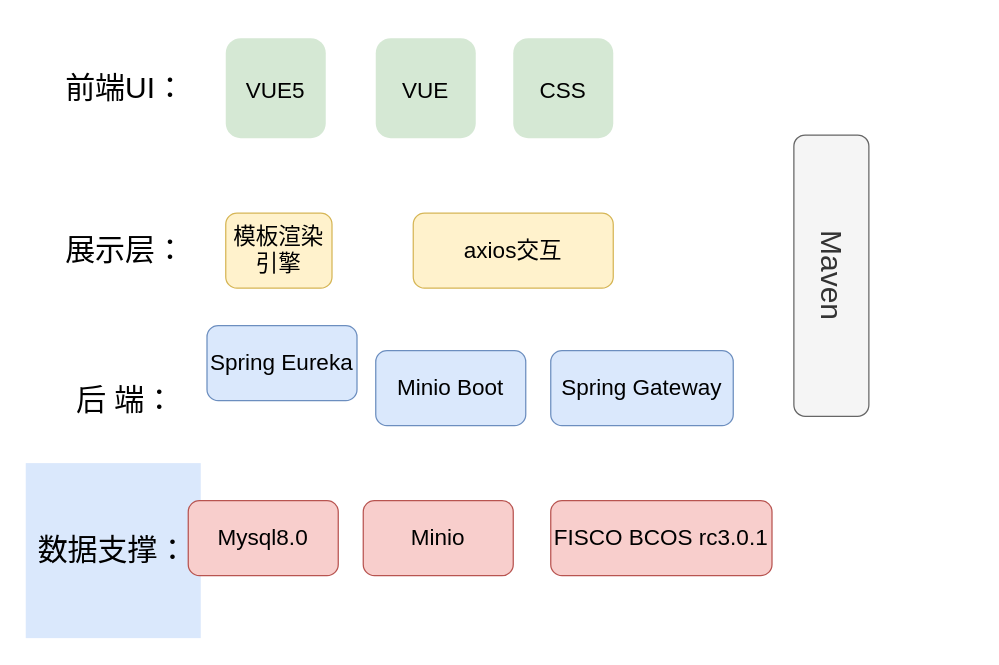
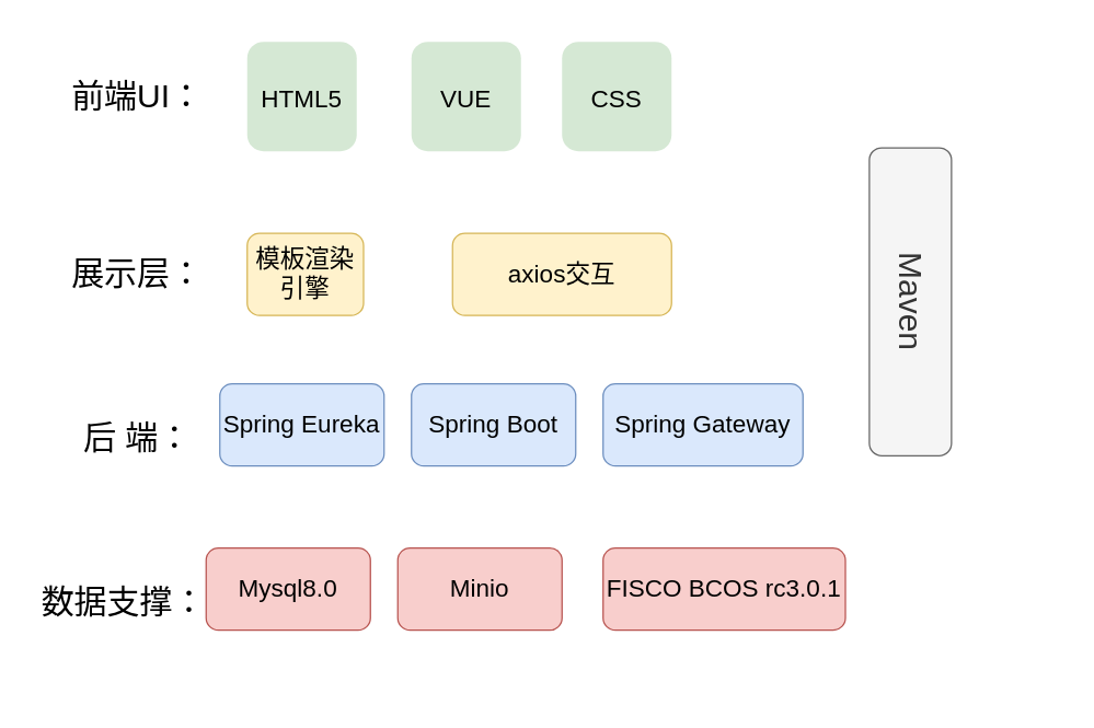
  <mxCell id="0" />
  <mxCell id="1" parent="0" />
  <mxCell id="2" value="&lt;font style=&quot;font-size: 24px&quot;&gt;前端UI：&lt;/font&gt;" style="whiteSpace=wrap;html=1;aspect=fixed;strokeColor=none;" vertex="1" parent="1"><mxGeometry x="50" y="20" width="100" height="100" as="geometry" /></mxCell>
- <mxCell id="3" value="&lt;font style=&quot;font-size: 18px&quot;&gt;VUE5&lt;/font&gt;" style="whiteSpace=wrap;html=1;aspect=fixed;fontSize=24;fillColor=#d5e8d4;strokeColor=none;rounded=1;" vertex="1" parent="1"><mxGeometry x="180" y="30" width="80" height="80" as="geometry" /></mxCell>
+ <mxCell id="3" value="&lt;font style=&quot;font-size: 18px&quot;&gt;HTML5&lt;/font&gt;" style="whiteSpace=wrap;html=1;aspect=fixed;fontSize=24;fillColor=#d5e8d4;strokeColor=none;rounded=1;" vertex="1" parent="1"><mxGeometry x="180" y="30" width="80" height="80" as="geometry" /></mxCell>
  <mxCell id="4" value="&lt;font style=&quot;font-size: 18px&quot;&gt;CSS&lt;/font&gt;" style="whiteSpace=wrap;html=1;aspect=fixed;fontSize=24;fillColor=#d5e8d4;strokeColor=none;rounded=1;glass=0;" vertex="1" parent="1"><mxGeometry x="410" y="30" width="80" height="80" as="geometry" /></mxCell>
  <mxCell id="5" value="&lt;font style=&quot;font-size: 18px&quot;&gt;VUE&lt;/font&gt;" style="whiteSpace=wrap;html=1;aspect=fixed;fontSize=24;fillColor=#d5e8d4;strokeColor=none;rounded=1;" vertex="1" parent="1"><mxGeometry x="300" y="30" width="80" height="80" as="geometry" /></mxCell>
  <mxCell id="6" value="模板渲染引擎" style="rounded=1;whiteSpace=wrap;html=1;fontSize=18;fillColor=#fff2cc;strokeColor=#d6b656;" vertex="1" parent="1"><mxGeometry x="180" y="170" width="85" height="60" as="geometry" /></mxCell>
  <mxCell id="7" value="axios交互" style="rounded=1;whiteSpace=wrap;html=1;glass=0;fontSize=18;fillColor=#fff2cc;strokeColor=#d6b656;" vertex="1" parent="1"><mxGeometry x="330" y="170" width="160" height="60" as="geometry" /></mxCell>
  <mxCell id="8" value="&lt;font style=&quot;font-size: 24px&quot;&gt;展示层：&lt;/font&gt;" style="whiteSpace=wrap;html=1;aspect=fixed;strokeColor=none;" vertex="1" parent="1"><mxGeometry x="50" y="150" width="100" height="100" as="geometry" /></mxCell>
  <mxCell id="9" value="&lt;font style=&quot;font-size: 24px&quot;&gt;后 端：&lt;/font&gt;" style="whiteSpace=wrap;html=1;aspect=fixed;strokeColor=none;" vertex="1" parent="1"><mxGeometry x="50" y="270" width="100" height="100" as="geometry" /></mxCell>
- <mxCell id="10" value="&lt;font style=&quot;font-size: 18px&quot;&gt;Spring Eureka&lt;/font&gt;" style="rounded=1;whiteSpace=wrap;html=1;glass=0;fontSize=6;fillColor=#dae8fc;strokeColor=#6c8ebf;" vertex="1" parent="1"><mxGeometry x="165" y="260" width="120" height="60" as="geometry" /></mxCell>
+ <mxCell id="10" value="&lt;font style=&quot;font-size: 18px&quot;&gt;Spring Eureka&lt;/font&gt;" style="rounded=1;whiteSpace=wrap;html=1;glass=0;fontSize=6;fillColor=#dae8fc;strokeColor=#6c8ebf;" vertex="1" parent="1"><mxGeometry x="160" y="280" width="120" height="60" as="geometry" /></mxCell>
  <mxCell id="11" value="&lt;font style=&quot;font-size: 18px&quot;&gt;Spring Gateway&lt;/font&gt;" style="rounded=1;whiteSpace=wrap;html=1;glass=0;fontSize=6;fillColor=#dae8fc;strokeColor=#6c8ebf;" vertex="1" parent="1"><mxGeometry x="440" y="280" width="146" height="60" as="geometry" /></mxCell>
- <mxCell id="12" value="Minio Boot" style="rounded=1;whiteSpace=wrap;html=1;glass=0;fontSize=18;fillColor=#dae8fc;strokeColor=#6c8ebf;" vertex="1" parent="1"><mxGeometry x="300" y="280" width="120" height="60" as="geometry" /></mxCell>
- <mxCell id="13" value="&lt;font style=&quot;font-size: 24px&quot;&gt;数据支撑：&lt;/font&gt;" style="whiteSpace=wrap;html=1;aspect=fixed;strokeColor=none;fillColor=#dae8fc;" vertex="1" parent="1"><mxGeometry x="20" y="370" width="140" height="140" as="geometry" /></mxCell>
+ <mxCell id="12" value="Spring Boot" style="rounded=1;whiteSpace=wrap;html=1;glass=0;fontSize=18;fillColor=#dae8fc;strokeColor=#6c8ebf;" vertex="1" parent="1"><mxGeometry x="300" y="280" width="120" height="60" as="geometry" /></mxCell>
+ <mxCell id="13" value="&lt;font style=&quot;font-size: 24px&quot;&gt;数据支撑：&lt;/font&gt;" style="whiteSpace=wrap;html=1;aspect=fixed;strokeColor=none;" vertex="1" parent="1"><mxGeometry x="20" y="370" width="140" height="140" as="geometry" /></mxCell>
  <mxCell id="14" value="&lt;span style=&quot;font-size: 18px&quot;&gt;Mysql8.0&lt;/span&gt;" style="rounded=1;whiteSpace=wrap;html=1;glass=0;fontSize=6;fillColor=#f8cecc;strokeColor=#b85450;" vertex="1" parent="1"><mxGeometry x="150" y="400" width="120" height="60" as="geometry" /></mxCell>
  <mxCell id="15" value="&lt;span style=&quot;font-size: 18px&quot;&gt;Minio&lt;/span&gt;" style="rounded=1;whiteSpace=wrap;html=1;glass=0;fontSize=6;fillColor=#f8cecc;strokeColor=#b85450;" vertex="1" parent="1"><mxGeometry x="290" y="400" width="120" height="60" as="geometry" /></mxCell>
  <mxCell id="16" value="&lt;span style=&quot;font-size: 18px&quot;&gt;FISCO BCOS rc3.0.1&lt;/span&gt;" style="rounded=1;whiteSpace=wrap;html=1;glass=0;fontSize=6;fillColor=#f8cecc;strokeColor=#b85450;" vertex="1" parent="1"><mxGeometry x="440" y="400" width="177" height="60" as="geometry" /></mxCell>
  <mxCell id="17" value="Maven" style="rounded=1;whiteSpace=wrap;html=1;glass=0;fontSize=24;rotation=90;fillColor=#f5f5f5;strokeColor=#666666;fontColor=#333333;" vertex="1" parent="1"><mxGeometry x="552" y="190" width="225" height="60" as="geometry" /></mxCell>
